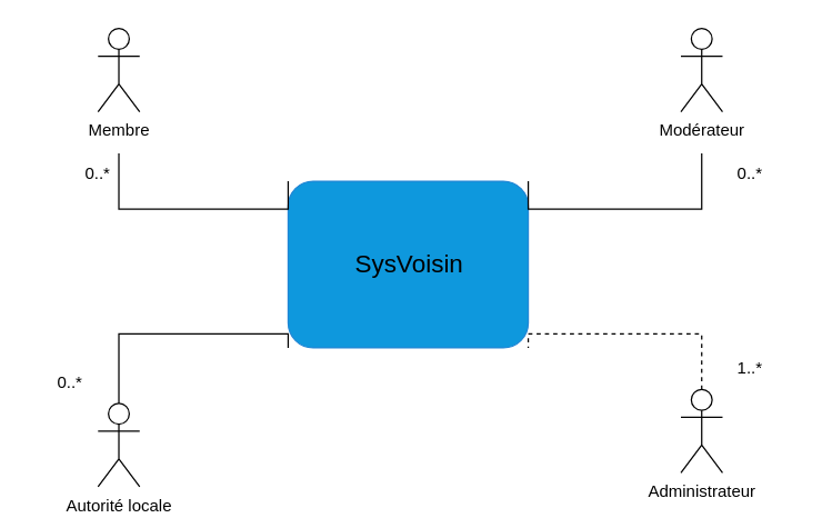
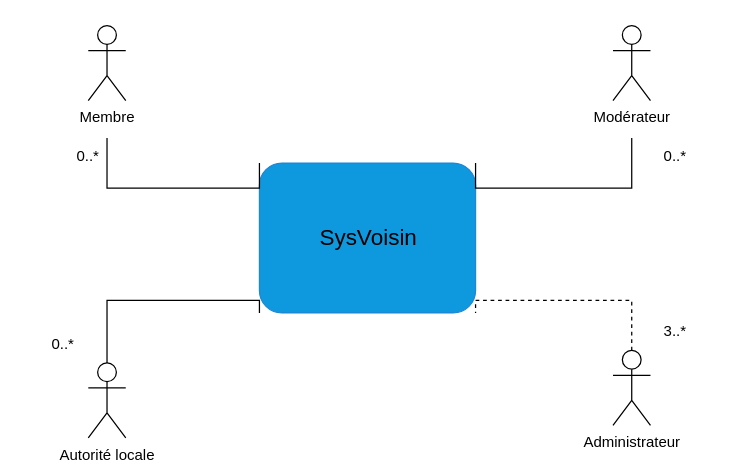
  <mxCell id="0" />
  <mxCell id="1" parent="0" />
  <mxCell id="2" value="&lt;font style=&quot;font-size: 18px;&quot;&gt;SysVoisin&lt;/font&gt;" style="html=1;strokeColor=#2086d5;fillColor=#0e98dd;rounded=1;" vertex="1" parent="1"><mxGeometry x="207" y="130" width="173" height="120" as="geometry" /></mxCell>
  <mxCell id="3" style="edgeStyle=orthogonalEdgeStyle;rounded=0;orthogonalLoop=1;jettySize=auto;html=1;entryX=1;entryY=1;entryDx=0;entryDy=0;endArrow=none;endFill=0;dashed=1;" edge="1" parent="1" source="4" target="2"><mxGeometry relative="1" as="geometry"><Array as="points"><mxPoint x="505" y="240" /><mxPoint x="380" y="240" /></Array></mxGeometry></mxCell>
  <mxCell id="4" value="Administrateur" style="shape=umlActor;verticalLabelPosition=bottom;verticalAlign=top;html=1;" vertex="1" parent="1"><mxGeometry x="490" y="280" width="30" height="60" as="geometry" /></mxCell>
  <mxCell id="5" style="edgeStyle=orthogonalEdgeStyle;rounded=0;orthogonalLoop=1;jettySize=auto;html=1;entryX=1;entryY=0;entryDx=0;entryDy=0;endArrow=none;endFill=0;" edge="1" parent="1" target="2"><mxGeometry relative="1" as="geometry"><mxPoint x="380" y="120" as="targetPoint" /><mxPoint x="505" y="110" as="sourcePoint" /><Array as="points"><mxPoint x="505" y="150" /><mxPoint x="380" y="150" /></Array></mxGeometry></mxCell>
  <mxCell id="6" value="Modérateur" style="shape=umlActor;verticalLabelPosition=bottom;verticalAlign=top;html=1;" vertex="1" parent="1"><mxGeometry x="490" y="20" width="30" height="60" as="geometry" /></mxCell>
  <mxCell id="7" style="edgeStyle=orthogonalEdgeStyle;rounded=0;orthogonalLoop=1;jettySize=auto;html=1;entryX=0;entryY=1;entryDx=0;entryDy=0;endArrow=none;endFill=0;" edge="1" parent="1" source="8" target="2"><mxGeometry relative="1" as="geometry"><Array as="points"><mxPoint x="85" y="240" /><mxPoint x="207" y="240" /></Array></mxGeometry></mxCell>
  <mxCell id="8" value="Autorité locale" style="shape=umlActor;verticalLabelPosition=bottom;verticalAlign=top;html=1;" vertex="1" parent="1"><mxGeometry x="70" y="290" width="30" height="60" as="geometry" /></mxCell>
  <mxCell id="9" style="edgeStyle=orthogonalEdgeStyle;rounded=0;orthogonalLoop=1;jettySize=auto;html=1;entryX=0;entryY=0;entryDx=0;entryDy=0;endArrow=none;endFill=0;" edge="1" parent="1" target="2"><mxGeometry relative="1" as="geometry"><mxPoint x="85" y="110" as="sourcePoint" /><Array as="points"><mxPoint x="85" y="150" /><mxPoint x="207" y="150" /></Array></mxGeometry></mxCell>
  <mxCell id="10" value="Membre" style="shape=umlActor;verticalLabelPosition=bottom;verticalAlign=top;html=1;" vertex="1" parent="1"><mxGeometry x="70" y="20" width="30" height="60" as="geometry" /></mxCell>
- <mxCell id="11" value="1..*" style="text;html=1;strokeColor=none;fillColor=none;align=center;verticalAlign=middle;whiteSpace=wrap;rounded=0;" vertex="1" parent="1"><mxGeometry x="510" y="250" width="60" height="30" as="geometry" /></mxCell>
+ <mxCell id="11" value="3..*" style="text;html=1;strokeColor=none;fillColor=none;align=center;verticalAlign=middle;whiteSpace=wrap;rounded=0;" vertex="1" parent="1"><mxGeometry x="510" y="250" width="60" height="30" as="geometry" /></mxCell>
  <mxCell id="12" value="0..*" style="text;html=1;strokeColor=none;fillColor=none;align=center;verticalAlign=middle;whiteSpace=wrap;rounded=0;" vertex="1" parent="1"><mxGeometry x="510" y="110" width="60" height="30" as="geometry" /></mxCell>
  <mxCell id="13" value="0..*" style="text;html=1;strokeColor=none;fillColor=none;align=center;verticalAlign=middle;whiteSpace=wrap;rounded=0;" vertex="1" parent="1"><mxGeometry x="20" y="260" width="60" height="30" as="geometry" /></mxCell>
  <mxCell id="14" value="0..*" style="text;html=1;strokeColor=none;fillColor=none;align=center;verticalAlign=middle;whiteSpace=wrap;rounded=0;" vertex="1" parent="1"><mxGeometry x="50" y="110" width="40" height="30" as="geometry" /></mxCell>
